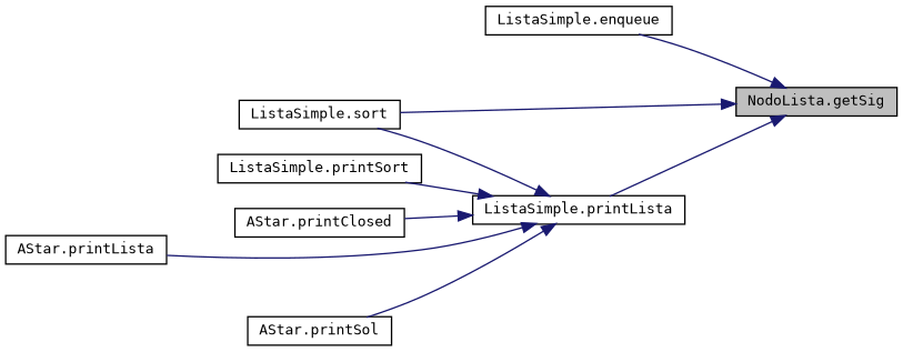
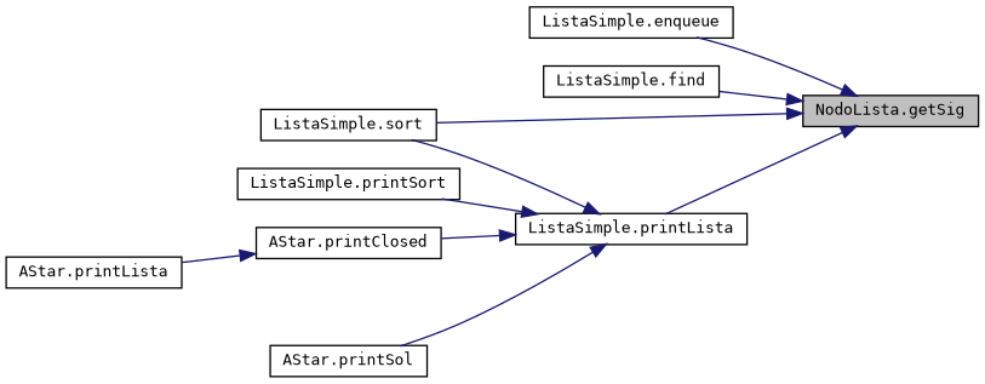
  digraph {
    fontname="DejaVu Sans Mono"
    rankdir=RL
    node [color=black fillcolor=white fontname="DejaVu Sans Mono" fontsize=10 shape=record style=filled]
    edge [color=midnightblue dir=back fontname="DejaVu Sans Mono" fontsize=10 labelfontname=Helvetica labelfontsize=10 style=solid]
    n1 [fillcolor=grey75 fontcolor=black height=0.2 label="NodoLista.getSig" width=0.4]
    n2 [height=0.2 label="ListaSimple.enqueue" width=0.4]
+   n3 [height=0.2 label="ListaSimple.find" width=0.4]
    n4 [height=0.2 label="ListaSimple.printLista" width=0.4]
    n5 [height=0.2 label="ListaSimple.sort" width=0.4]
    n6 [height=0.2 label="ListaSimple.printSort" width=0.4]
    n7 [height=0.2 label="AStar.printClosed" width=0.4]
    n8 [height=0.2 label="AStar.printLista" width=0.4]
    n9 [height=0.2 label="AStar.printSol" width=0.4]
    n1 -> n2
+   n1 -> n3
    n1 -> n4
    n1 -> n5
    n4 -> n5
    n4 -> n6
    n4 -> n7
-   n4 -> n8
+   n7 -> n8
    n4 -> n9
  }
